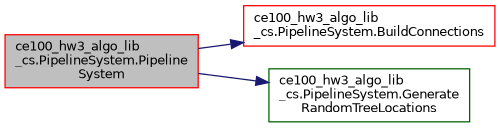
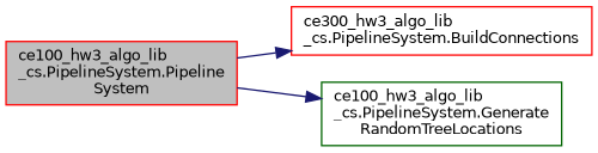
  digraph {
    rankdir=LR
    fontname="DejaVu Sans"
    node [color=red fillcolor=white fontname="DejaVu Sans" fontsize=10 shape=record style=filled]
    edge [color=midnightblue fontname="DejaVu Sans" fontsize=10 labelfontname=Helvetica labelfontsize=10 style=solid]
    n1 [fillcolor=grey75 fontcolor=black height=0.2 label="ce100_hw3_algo_lib\l_cs.PipelineSystem.Pipeline\lSystem" width=0.4]
-   n2 [height=0.2 label="ce100_hw3_algo_lib\l_cs.PipelineSystem.BuildConnections" width=0.4]
+   n2 [height=0.2 label="ce300_hw3_algo_lib\l_cs.PipelineSystem.BuildConnections" width=0.4]
    n3 [color=darkgreen height=0.2 label="ce100_hw3_algo_lib\l_cs.PipelineSystem.Generate\lRandomTreeLocations" width=0.4]
    n1 -> n2
    n1 -> n3
  }
